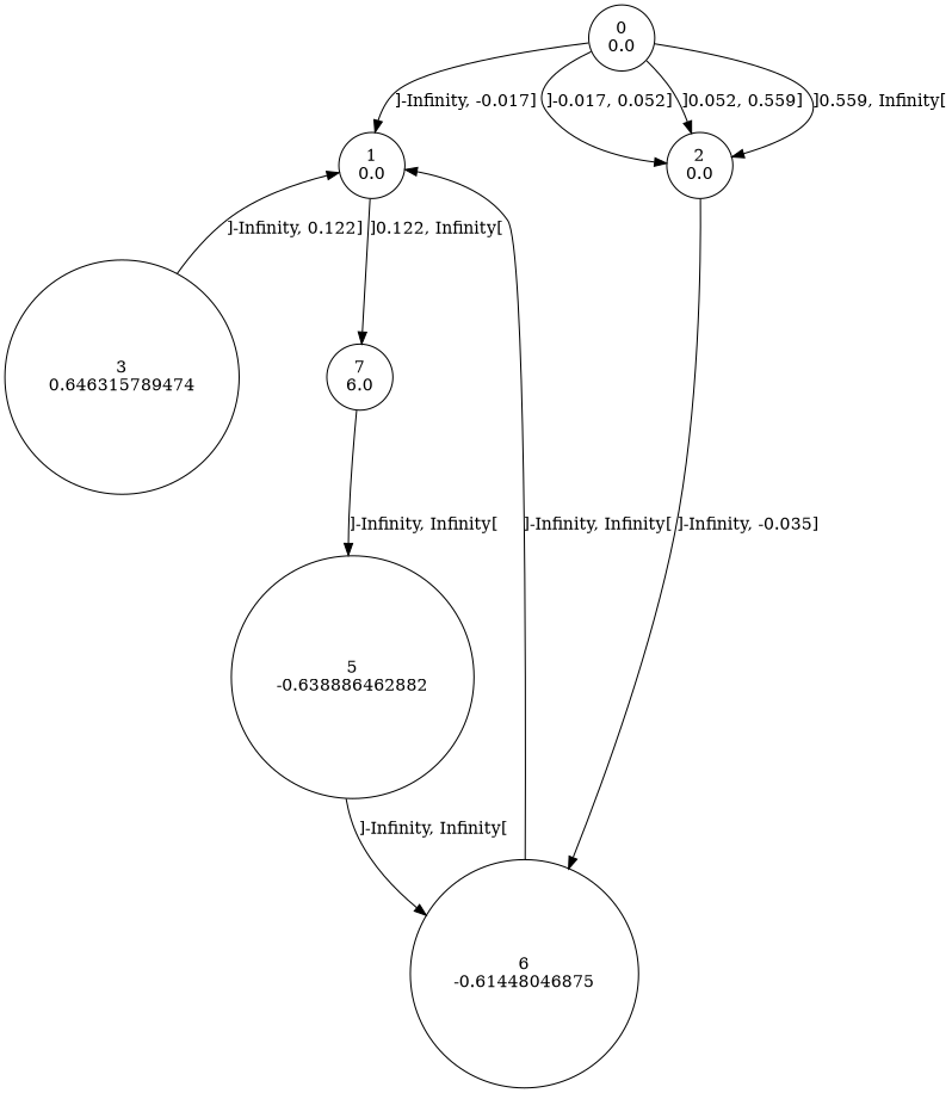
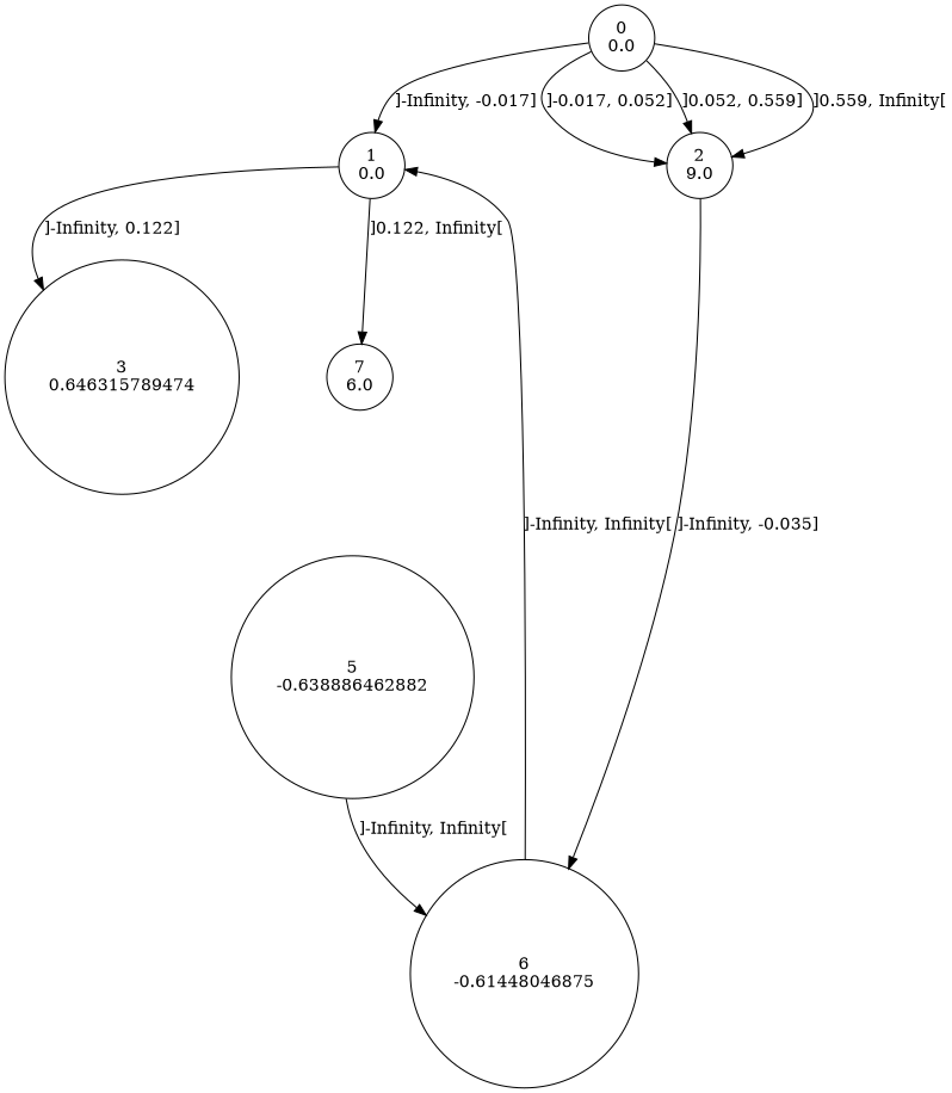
  digraph {
    node [shape=circle]
    n1 [label="0\n0.0"]
    n2 [label="1\n0.0"]
-   n3 [label="2\n0.0"]
+   n3 [label="2\n9.0"]
    n4 [label="3\n0.646315789474"]
    n5 [label="7\n6.0"]
    n6 [label="6\n-0.61448046875"]
    n7 [label="5\n-0.638886462882"]
    n1 -> n2 [label="]-Infinity, -0.017]"]
    n1 -> n3 [label="]-0.017, 0.052]"]
    n1 -> n3 [label="]0.052, 0.559]"]
    n1 -> n3 [label="]0.559, Infinity["]
-   n4 -> n2 [label="]-Infinity, 0.122]"]
+   n2 -> n4 [label="]-Infinity, 0.122]"]
    n2 -> n5 [label="]0.122, Infinity["]
    n3 -> n6 [label="]-Infinity, -0.035]"]
-   n5 -> n7 [label="]-Infinity, Infinity["]
    n6 -> n2 [label="]-Infinity, Infinity["]
    n7 -> n6 [label="]-Infinity, Infinity["]
  }
